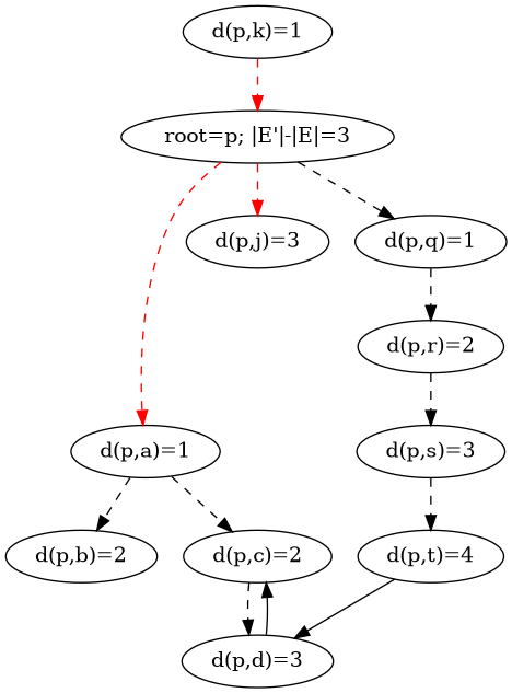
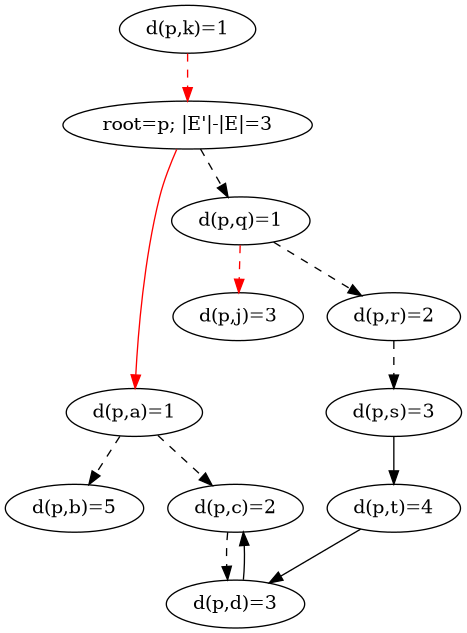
  digraph {
    edge [style=dashed]
-   n1 [label="d(p,b)=2"]
+   n1 [label="d(p,b)=5"]
    n2 [label="d(p,a)=1"]
    n3 [label="d(p,c)=2"]
    n4 [label="d(p,d)=3"]
    n5 [label="d(p,k)=1"]
    n6 [label="root=p; |E'|-|E|=3"]
    n7 [label="d(p,j)=3"]
    n8 [label="d(p,t)=4"]
    n9 [label="d(p,s)=3"]
    n10 [label="d(p,r)=2"]
    n11 [label="d(p,q)=1"]
    n2 -> n1
    n2 -> n3
    n3 -> n4
    n4 -> n3 [style=""]
    n5 -> n6 [color=red]
-   n6 -> n2 [color=red]
-   n6 -> n7 [color=red]
+   n6 -> n2 [color=red style=solid]
+   n11 -> n7 [color=red]
    n6 -> n11
    n8 -> n4 [style=""]
-   n9 -> n8
+   n9 -> n8 [style=solid]
    n10 -> n9
    n11 -> n10
  }
